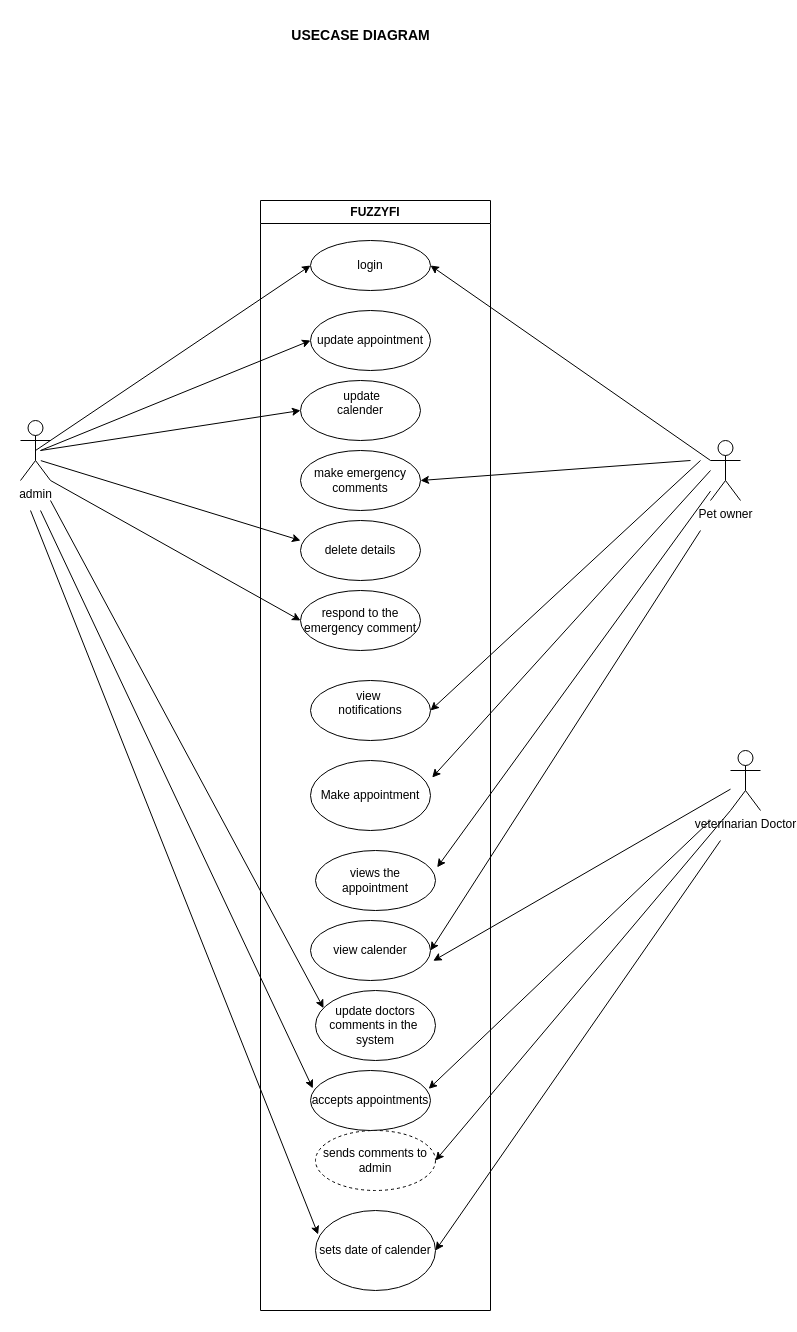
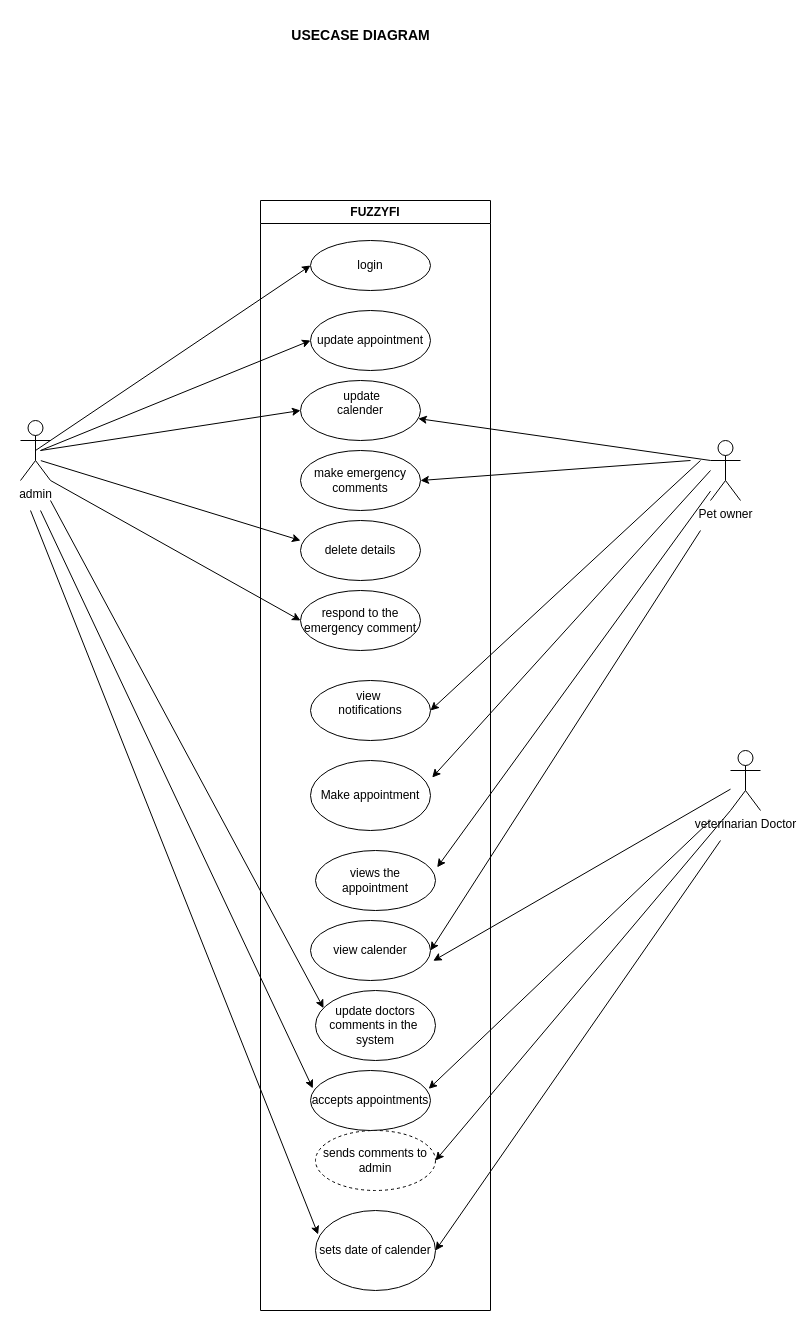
  <mxCell id="0" />
  <mxCell id="1" parent="0" />
  <mxCell id="2" value="veterinarian Doctor" style="shape=umlActor;verticalLabelPosition=bottom;verticalAlign=top;html=1;outlineConnect=0;" parent="1" vertex="1"><mxGeometry x="730" y="750" width="30" height="60" as="geometry" /></mxCell>
  <mxCell id="3" value="admin" style="shape=umlActor;verticalLabelPosition=bottom;verticalAlign=top;html=1;outlineConnect=0;" parent="1" vertex="1"><mxGeometry x="20" y="420" width="30" height="60" as="geometry" /></mxCell>
  <mxCell id="4" value="Pet owner" style="shape=umlActor;verticalLabelPosition=bottom;verticalAlign=top;html=1;outlineConnect=0;" parent="1" vertex="1"><mxGeometry x="710" y="440" width="30" height="60" as="geometry" /></mxCell>
  <mxCell id="5" value="&lt;b&gt;&lt;font style=&quot;font-size: 14px;&quot;&gt;USECASE DIAGRAM&lt;/font&gt;&lt;/b&gt;" style="text;html=1;align=center;verticalAlign=middle;resizable=0;points=[];autosize=1;strokeColor=none;fillColor=none;" parent="1" vertex="1"><mxGeometry x="280" y="20" width="160" height="30" as="geometry" /></mxCell>
  <mxCell id="6" value="FUZZYFI" style="swimlane;whiteSpace=wrap;html=1;" parent="1" vertex="1"><mxGeometry x="260" y="200" width="230" height="1110" as="geometry" /></mxCell>
  <mxCell id="7" value="Make appointment" style="ellipse;whiteSpace=wrap;html=1;" vertex="1" parent="6"><mxGeometry x="50" y="560" width="120" height="70" as="geometry" /></mxCell>
  <mxCell id="8" value="views the appointment" style="ellipse;whiteSpace=wrap;html=1;" vertex="1" parent="6"><mxGeometry x="55" y="650" width="120" height="60" as="geometry" /></mxCell>
  <mxCell id="9" value="respond to the emergency comment" style="ellipse;whiteSpace=wrap;html=1;" vertex="1" parent="6"><mxGeometry x="40" y="390" width="120" height="60" as="geometry" /></mxCell>
  <mxCell id="10" value="view calender" style="ellipse;whiteSpace=wrap;html=1;" vertex="1" parent="6"><mxGeometry x="50" y="720" width="120" height="60" as="geometry" /></mxCell>
  <mxCell id="11" value="delete details" style="ellipse;whiteSpace=wrap;html=1;" parent="6" vertex="1"><mxGeometry x="40" y="320" width="120" height="60" as="geometry" /></mxCell>
  <mxCell id="12" value="make emergency&lt;div&gt;comments&lt;/div&gt;" style="ellipse;whiteSpace=wrap;html=1;" parent="6" vertex="1"><mxGeometry x="40" y="250" width="120" height="60" as="geometry" /></mxCell>
  <mxCell id="13" value="login" style="ellipse;whiteSpace=wrap;html=1;" parent="6" vertex="1"><mxGeometry x="50" y="40" width="120" height="50" as="geometry" /></mxCell>
  <mxCell id="14" value="update appointment" style="ellipse;whiteSpace=wrap;html=1;" parent="6" vertex="1"><mxGeometry x="50" y="110" width="120" height="60" as="geometry" /></mxCell>
  <mxCell id="15" value="&amp;nbsp;update&lt;div&gt;calender&lt;div&gt;&lt;br&gt;&lt;/div&gt;&lt;/div&gt;" style="ellipse;whiteSpace=wrap;html=1;" parent="6" vertex="1"><mxGeometry x="40" y="180" width="120" height="60" as="geometry" /></mxCell>
  <mxCell id="16" value="view&amp;nbsp;&lt;div&gt;notifications&lt;div&gt;&lt;br&gt;&lt;/div&gt;&lt;/div&gt;" style="ellipse;whiteSpace=wrap;html=1;" parent="6" vertex="1"><mxGeometry x="50" y="480" width="120" height="60" as="geometry" /></mxCell>
  <mxCell id="17" value="sends comments to&lt;div&gt;admin&lt;/div&gt;" style="ellipse;whiteSpace=wrap;html=1;dashed=1;" vertex="1" parent="6"><mxGeometry x="55" y="930" width="120" height="60" as="geometry" /></mxCell>
  <mxCell id="18" value="accepts appointments" style="ellipse;whiteSpace=wrap;html=1;" vertex="1" parent="6"><mxGeometry x="50" y="870" width="120" height="60" as="geometry" /></mxCell>
  <mxCell id="19" value="sets date of calender" style="ellipse;whiteSpace=wrap;html=1;" vertex="1" parent="6"><mxGeometry x="55" y="1010" width="120" height="80" as="geometry" /></mxCell>
  <mxCell id="20" value="update doctors comments in the&amp;nbsp;&lt;div&gt;system&lt;/div&gt;" style="ellipse;whiteSpace=wrap;html=1;" vertex="1" parent="6"><mxGeometry x="55" y="790" width="120" height="70" as="geometry" /></mxCell>
  <mxCell id="21" value="" style="endArrow=classic;html=1;rounded=0;exitX=0.5;exitY=0.5;exitDx=0;exitDy=0;exitPerimeter=0;entryX=0;entryY=0.5;entryDx=0;entryDy=0;" edge="1" parent="1" source="3" target="13"><mxGeometry width="50" height="50" relative="1" as="geometry"><mxPoint x="390" y="510" as="sourcePoint" /><mxPoint x="440" y="460" as="targetPoint" /></mxGeometry></mxCell>
  <mxCell id="22" value="" style="endArrow=classic;html=1;rounded=0;entryX=0;entryY=0.5;entryDx=0;entryDy=0;" edge="1" parent="1" target="14"><mxGeometry width="50" height="50" relative="1" as="geometry"><mxPoint x="40" y="450" as="sourcePoint" /><mxPoint x="440" y="460" as="targetPoint" /></mxGeometry></mxCell>
  <mxCell id="23" value="" style="endArrow=classic;html=1;rounded=0;entryX=0;entryY=0.5;entryDx=0;entryDy=0;" edge="1" parent="1" target="15"><mxGeometry width="50" height="50" relative="1" as="geometry"><mxPoint x="40" y="450" as="sourcePoint" /><mxPoint x="440" y="460" as="targetPoint" /></mxGeometry></mxCell>
  <mxCell id="24" value="" style="endArrow=classic;html=1;rounded=0;exitX=0.678;exitY=0.669;exitDx=0;exitDy=0;exitPerimeter=0;entryX=0;entryY=0.333;entryDx=0;entryDy=0;entryPerimeter=0;" edge="1" parent="1" source="3" target="11"><mxGeometry width="50" height="50" relative="1" as="geometry"><mxPoint x="390" y="510" as="sourcePoint" /><mxPoint x="440" y="460" as="targetPoint" /></mxGeometry></mxCell>
  <mxCell id="25" value="" style="endArrow=classic;html=1;rounded=0;entryX=0;entryY=0.5;entryDx=0;entryDy=0;exitX=1;exitY=1;exitDx=0;exitDy=0;exitPerimeter=0;" edge="1" parent="1" source="3" target="9"><mxGeometry width="50" height="50" relative="1" as="geometry"><mxPoint x="30" y="500" as="sourcePoint" /><mxPoint x="440" y="580" as="targetPoint" /></mxGeometry></mxCell>
- <mxCell id="26" value="" style="endArrow=classic;html=1;rounded=0;exitX=0;exitY=0.333;exitDx=0;exitDy=0;exitPerimeter=0;entryX=1;entryY=0.5;entryDx=0;entryDy=0;" edge="1" parent="1" source="4" target="13"><mxGeometry width="50" height="50" relative="1" as="geometry"><mxPoint x="390" y="680" as="sourcePoint" /><mxPoint x="440" y="630" as="targetPoint" /></mxGeometry></mxCell>
+ <mxCell id="26" value="" style="endArrow=classic;html=1;rounded=0;exitX=0;exitY=0.333;exitDx=0;exitDy=0;exitPerimeter=0;" edge="1" parent="1" source="4" target="15"><mxGeometry width="50" height="50" relative="1" as="geometry"><mxPoint x="390" y="680" as="sourcePoint" /><mxPoint x="440" y="630" as="targetPoint" /></mxGeometry></mxCell>
  <mxCell id="27" value="" style="endArrow=classic;html=1;rounded=0;entryX=1;entryY=0.5;entryDx=0;entryDy=0;" edge="1" parent="1" target="16"><mxGeometry width="50" height="50" relative="1" as="geometry"><mxPoint x="700" y="460" as="sourcePoint" /><mxPoint x="440" y="470" as="targetPoint" /></mxGeometry></mxCell>
  <mxCell id="28" value="" style="endArrow=classic;html=1;rounded=0;entryX=1.014;entryY=0.243;entryDx=0;entryDy=0;entryPerimeter=0;" edge="1" parent="1" target="7"><mxGeometry width="50" height="50" relative="1" as="geometry"><mxPoint x="710" y="470" as="sourcePoint" /><mxPoint x="440" y="640" as="targetPoint" /></mxGeometry></mxCell>
  <mxCell id="29" value="" style="endArrow=classic;html=1;rounded=0;entryX=1.014;entryY=0.28;entryDx=0;entryDy=0;entryPerimeter=0;" edge="1" parent="1" source="4" target="8"><mxGeometry width="50" height="50" relative="1" as="geometry"><mxPoint x="390" y="610" as="sourcePoint" /><mxPoint x="420" y="800" as="targetPoint" /></mxGeometry></mxCell>
  <mxCell id="30" value="" style="endArrow=classic;html=1;rounded=0;entryX=1;entryY=0.5;entryDx=0;entryDy=0;" edge="1" parent="1" target="10"><mxGeometry width="50" height="50" relative="1" as="geometry"><mxPoint x="700" y="530" as="sourcePoint" /><mxPoint x="440" y="670" as="targetPoint" /></mxGeometry></mxCell>
  <mxCell id="31" value="" style="endArrow=classic;html=1;rounded=0;entryX=1;entryY=0.5;entryDx=0;entryDy=0;exitX=0;exitY=1;exitDx=0;exitDy=0;exitPerimeter=0;" edge="1" parent="1" source="2" target="17"><mxGeometry width="50" height="50" relative="1" as="geometry"><mxPoint x="440" y="770" as="sourcePoint" /><mxPoint x="490" y="720" as="targetPoint" /></mxGeometry></mxCell>
  <mxCell id="32" value="" style="endArrow=classic;html=1;rounded=0;entryX=1.023;entryY=0.672;entryDx=0;entryDy=0;entryPerimeter=0;" edge="1" parent="1" source="2" target="10"><mxGeometry width="50" height="50" relative="1" as="geometry"><mxPoint x="440" y="770" as="sourcePoint" /><mxPoint x="410" y="880" as="targetPoint" /></mxGeometry></mxCell>
  <mxCell id="33" value="" style="endArrow=classic;html=1;rounded=0;entryX=0.985;entryY=0.306;entryDx=0;entryDy=0;entryPerimeter=0;" edge="1" parent="1" target="18"><mxGeometry width="50" height="50" relative="1" as="geometry"><mxPoint x="710" y="820" as="sourcePoint" /><mxPoint x="540" y="950" as="targetPoint" /></mxGeometry></mxCell>
  <mxCell id="34" value="" style="endArrow=classic;html=1;rounded=0;entryX=1;entryY=0.5;entryDx=0;entryDy=0;" edge="1" parent="1" target="12"><mxGeometry width="50" height="50" relative="1" as="geometry"><mxPoint x="690" y="460" as="sourcePoint" /><mxPoint x="550" y="690" as="targetPoint" /></mxGeometry></mxCell>
  <mxCell id="35" value="" style="endArrow=classic;html=1;rounded=0;entryX=0.022;entryY=0.299;entryDx=0;entryDy=0;entryPerimeter=0;" edge="1" parent="1" target="19"><mxGeometry width="50" height="50" relative="1" as="geometry"><mxPoint x="30" y="510" as="sourcePoint" /><mxPoint x="550" y="610" as="targetPoint" /></mxGeometry></mxCell>
  <mxCell id="36" value="" style="endArrow=classic;html=1;rounded=0;entryX=1;entryY=0.5;entryDx=0;entryDy=0;" edge="1" parent="1" target="19"><mxGeometry width="50" height="50" relative="1" as="geometry"><mxPoint x="720" y="840" as="sourcePoint" /><mxPoint x="540" y="790" as="targetPoint" /></mxGeometry></mxCell>
  <mxCell id="37" value="" style="endArrow=classic;html=1;rounded=0;entryX=0.019;entryY=0.298;entryDx=0;entryDy=0;entryPerimeter=0;" edge="1" parent="1" target="18"><mxGeometry width="50" height="50" relative="1" as="geometry"><mxPoint x="40" y="510" as="sourcePoint" /><mxPoint x="410" y="800" as="targetPoint" /></mxGeometry></mxCell>
  <mxCell id="38" value="" style="endArrow=classic;html=1;rounded=0;entryX=0.067;entryY=0.252;entryDx=0;entryDy=0;entryPerimeter=0;" edge="1" parent="1" target="20"><mxGeometry width="50" height="50" relative="1" as="geometry"><mxPoint x="50" y="500" as="sourcePoint" /><mxPoint x="410" y="830" as="targetPoint" /></mxGeometry></mxCell>
